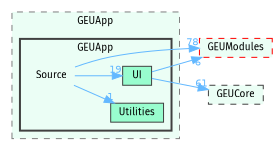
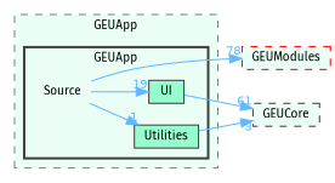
  digraph {
    compound=true
    fontname="Fira Sans"
    rankdir=LR
    node [fontname="Fira Sans" fontsize=10 shape=box color=grey25 fillcolor="#98fdce" style=filled]
    edge [color=steelblue1 fontcolor=steelblue1 fontname="Fira Sans" fontsize=10 labeldistance=1.5 labelfontname=Helvetica labelfontsize=10]
    n1 [height=0.2 label=Source shape=plaintext width=0.4 color="" fillcolor="" style=""]
    n2 [height=0.2 label=UI width=0.4]
    n3 [height=0.2 label=Utilities width=0.4]
    n4 [color=red fillcolor="#ebfef5" height=0.2 label=GEUModules style="filled,dashed" width=0.4]
    n5 [fillcolor="#ebfef5" height=0.2 label=GEUCore style="filled,dashed" width=0.4]
    subgraph cluster_1 {
      bgcolor="#ebfef5"
      fontsize=10
      label=GEUApp
      pencolor=grey50
      style="filled,dashed"
      subgraph cluster_2 {
        bgcolor="#ebfef5"
        fontsize=10
        label=GEUApp
        pencolor=grey25
        style="filled,bold"
        n1
        n2
        n3
      }
    }
    n1 -> n2 [headlabel=19]
    n1 -> n3 [headlabel=1]
    n1 -> n4 [headlabel=78]
-   n2 -> n4 [headlabel=6]
    n2 -> n5 [headlabel=61]
+   n3 -> n5 [headlabel=3]
  }
